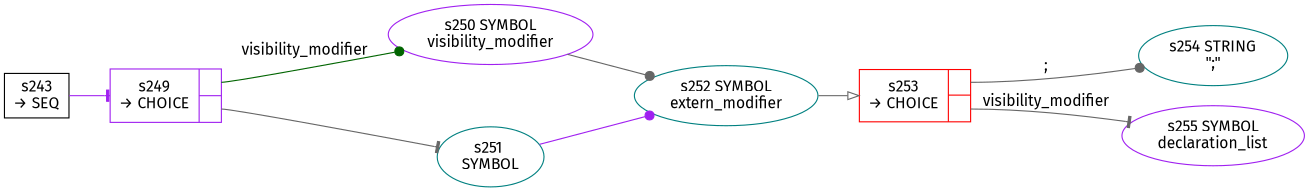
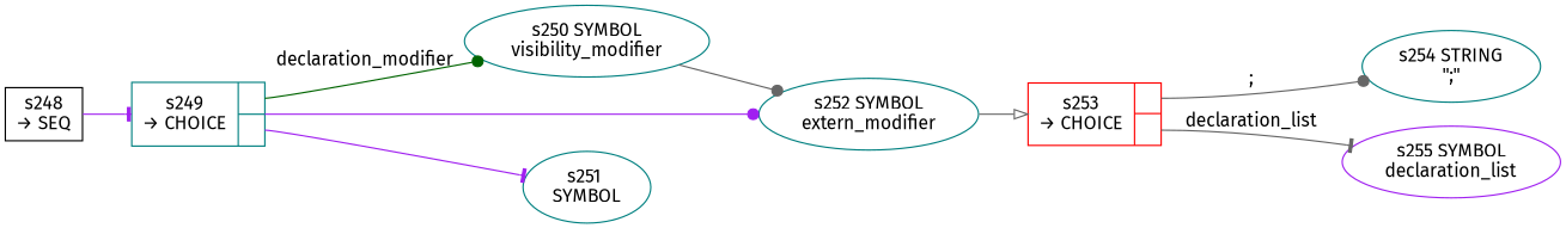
  digraph {
    fontname="Fira Sans"
    rankdir=LR
    node [color=purple fontname="Fira Sans"]
    edge [arrowhead=dot color=gray40 fontname="Fira Sans"]
-   n1 [color=black fixedsize=false label="s243\n&rarr; SEQ" peripheries=1 shape=record]
-   n2 [fixedsize=false label="{s249\n&rarr; CHOICE|{<p0>|<p1>}}" peripheries=1 shape=record]
-   n3 [label="s250 SYMBOL\nvisibility_modifier"]
+   n1 [color=black fixedsize=false label="s248\n&rarr; SEQ" peripheries=1 shape=record]
+   n2 [color=teal fixedsize=false label="{s249\n&rarr; CHOICE|{<p0>|<p1>}}" peripheries=1 shape=record]
+   n3 [color=teal label="s250 SYMBOL\nvisibility_modifier"]
    n4 [color=teal label="s251 \nSYMBOL"]
    n5 [color=teal label="s252 SYMBOL\nextern_modifier"]
    n6 [color=red fixedsize=false label="{s253\n&rarr; CHOICE|{<p0>|<p1>}}" peripheries=1 shape=record]
    n7 [color=teal label="s254 STRING\n\";\""]
    n8 [label="s255 SYMBOL\ndeclaration_list"]
    n1 -> n2 [arrowhead=tee color=purple]
-   n2 -> n3 [color=darkgreen label=visibility_modifier tailport=p0]
-   n2 -> n4 [arrowhead=tee tailport=p1]
+   n2 -> n3 [color=darkgreen label=declaration_modifier tailport=p0]
+   n2 -> n4 [arrowhead=tee color=purple tailport=p1]
    n3 -> n5
-   n4 -> n5 [color=purple]
+   n2 -> n5 [color=purple]
    n5 -> n6 [arrowhead=onormal]
    n6 -> n7 [label=";" tailport=p0]
-   n6 -> n8 [arrowhead=tee label=visibility_modifier tailport=p1]
+   n6 -> n8 [arrowhead=tee label=declaration_list tailport=p1]
  }
